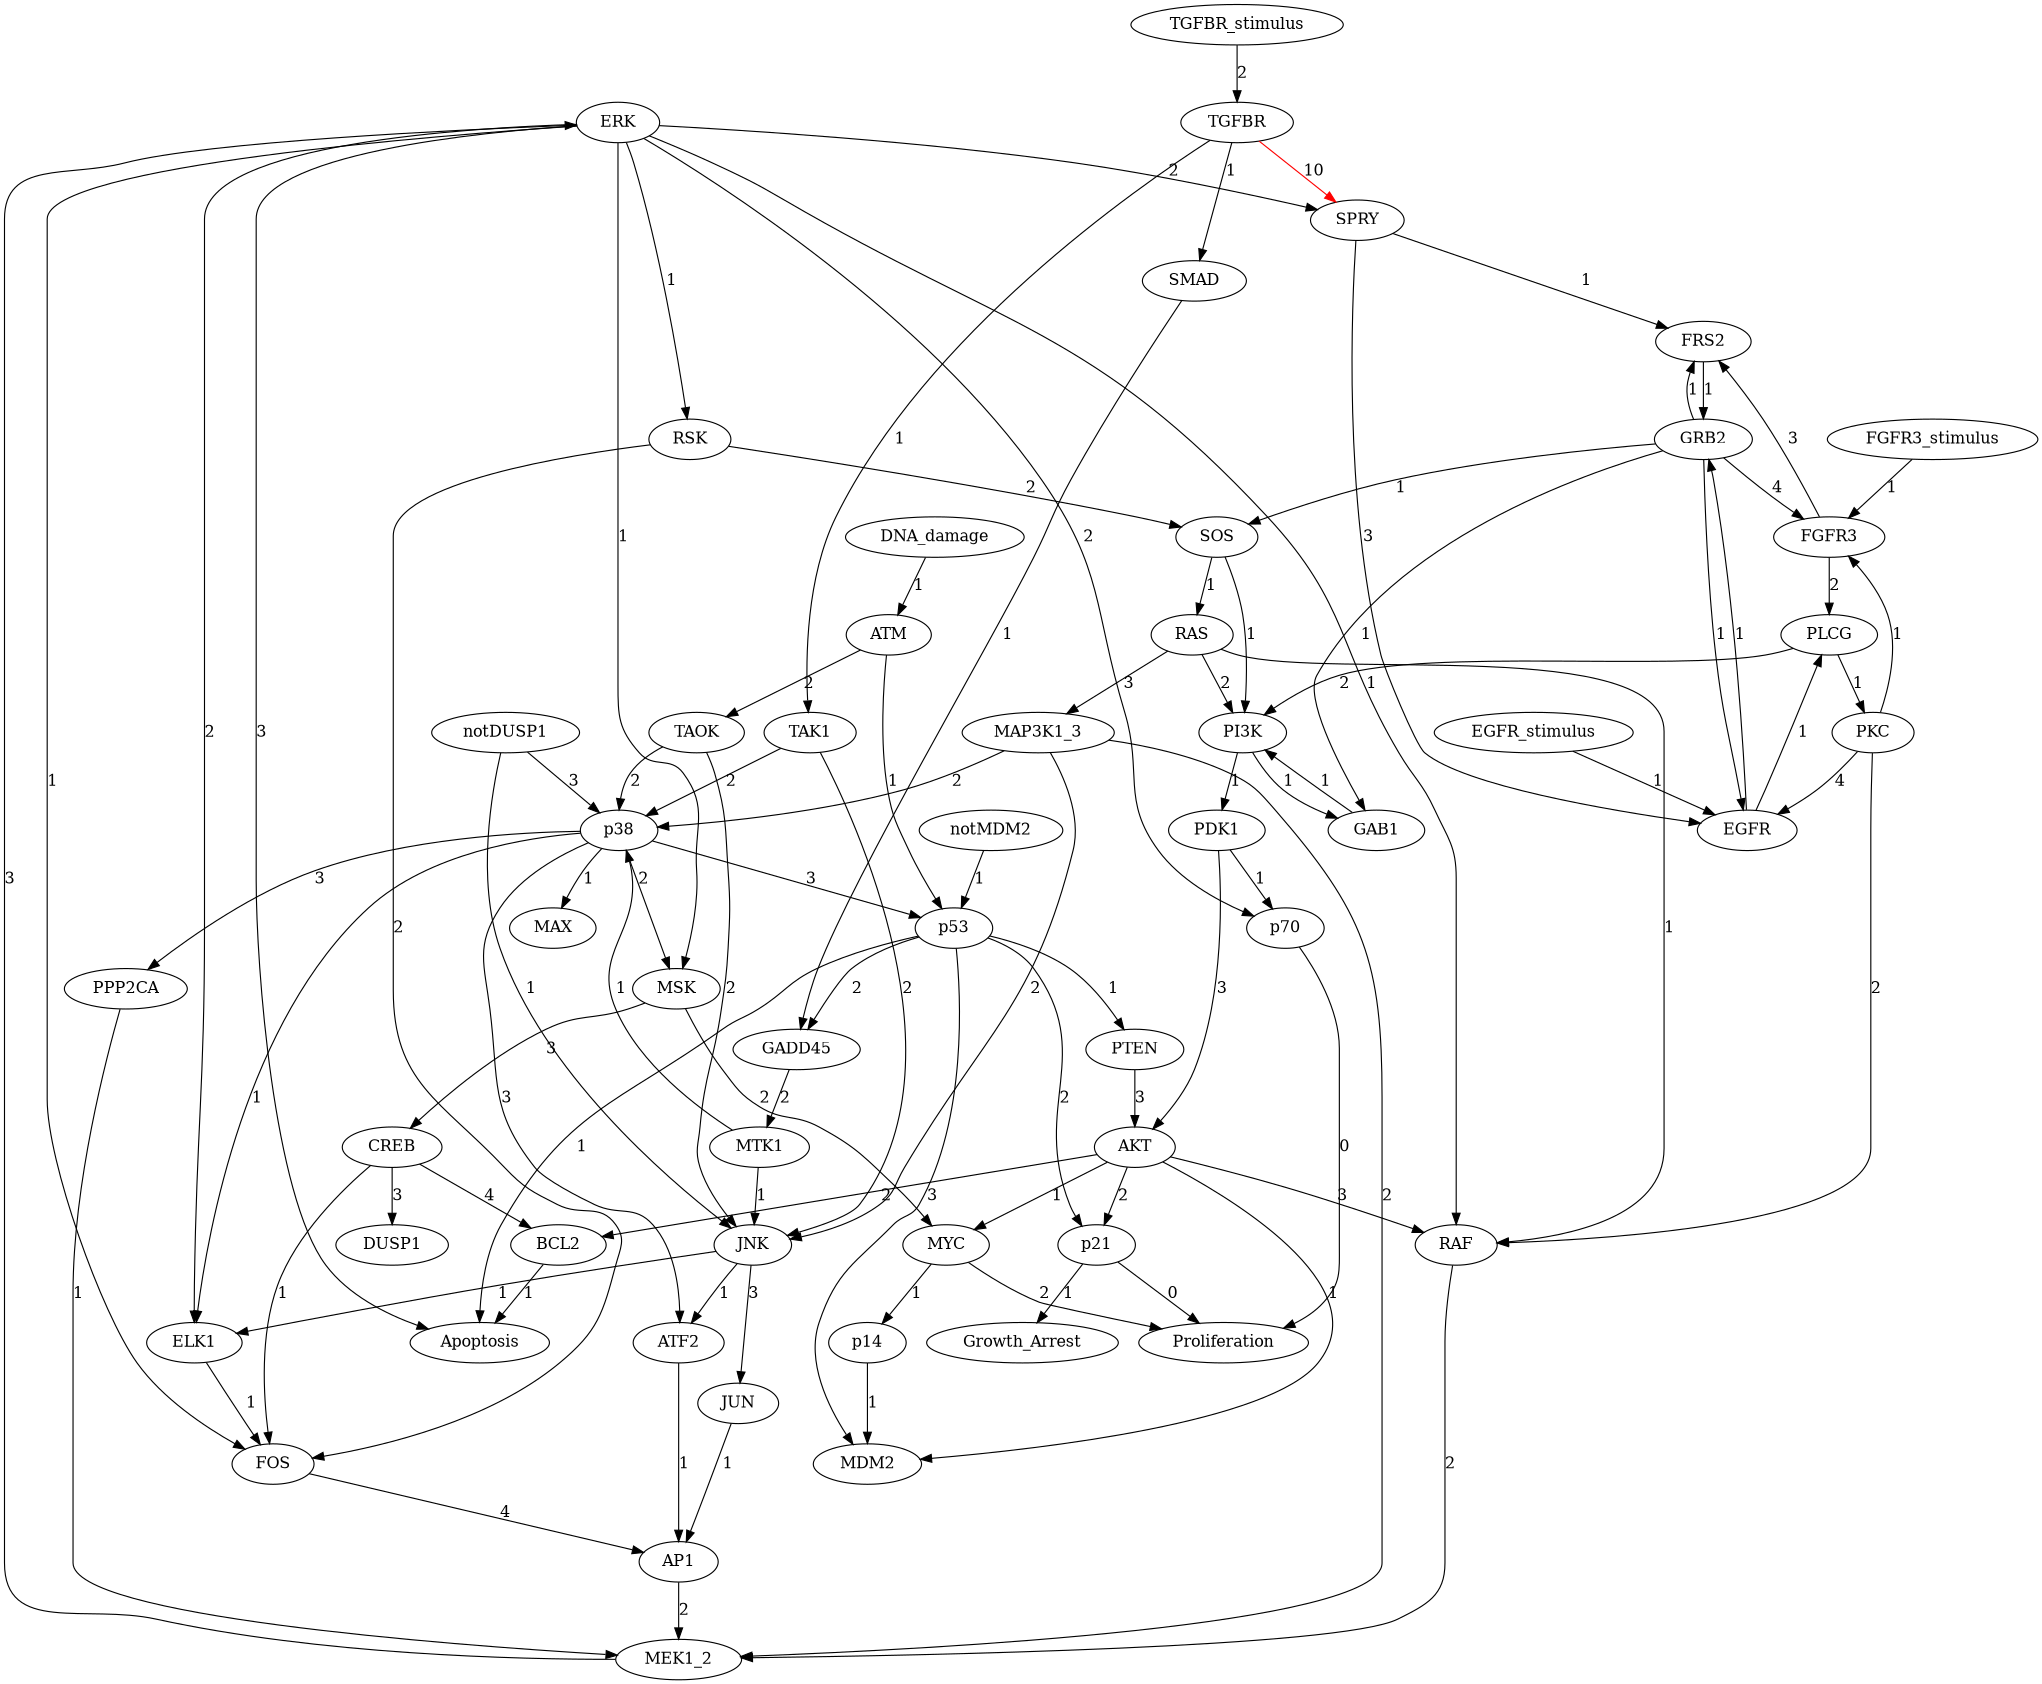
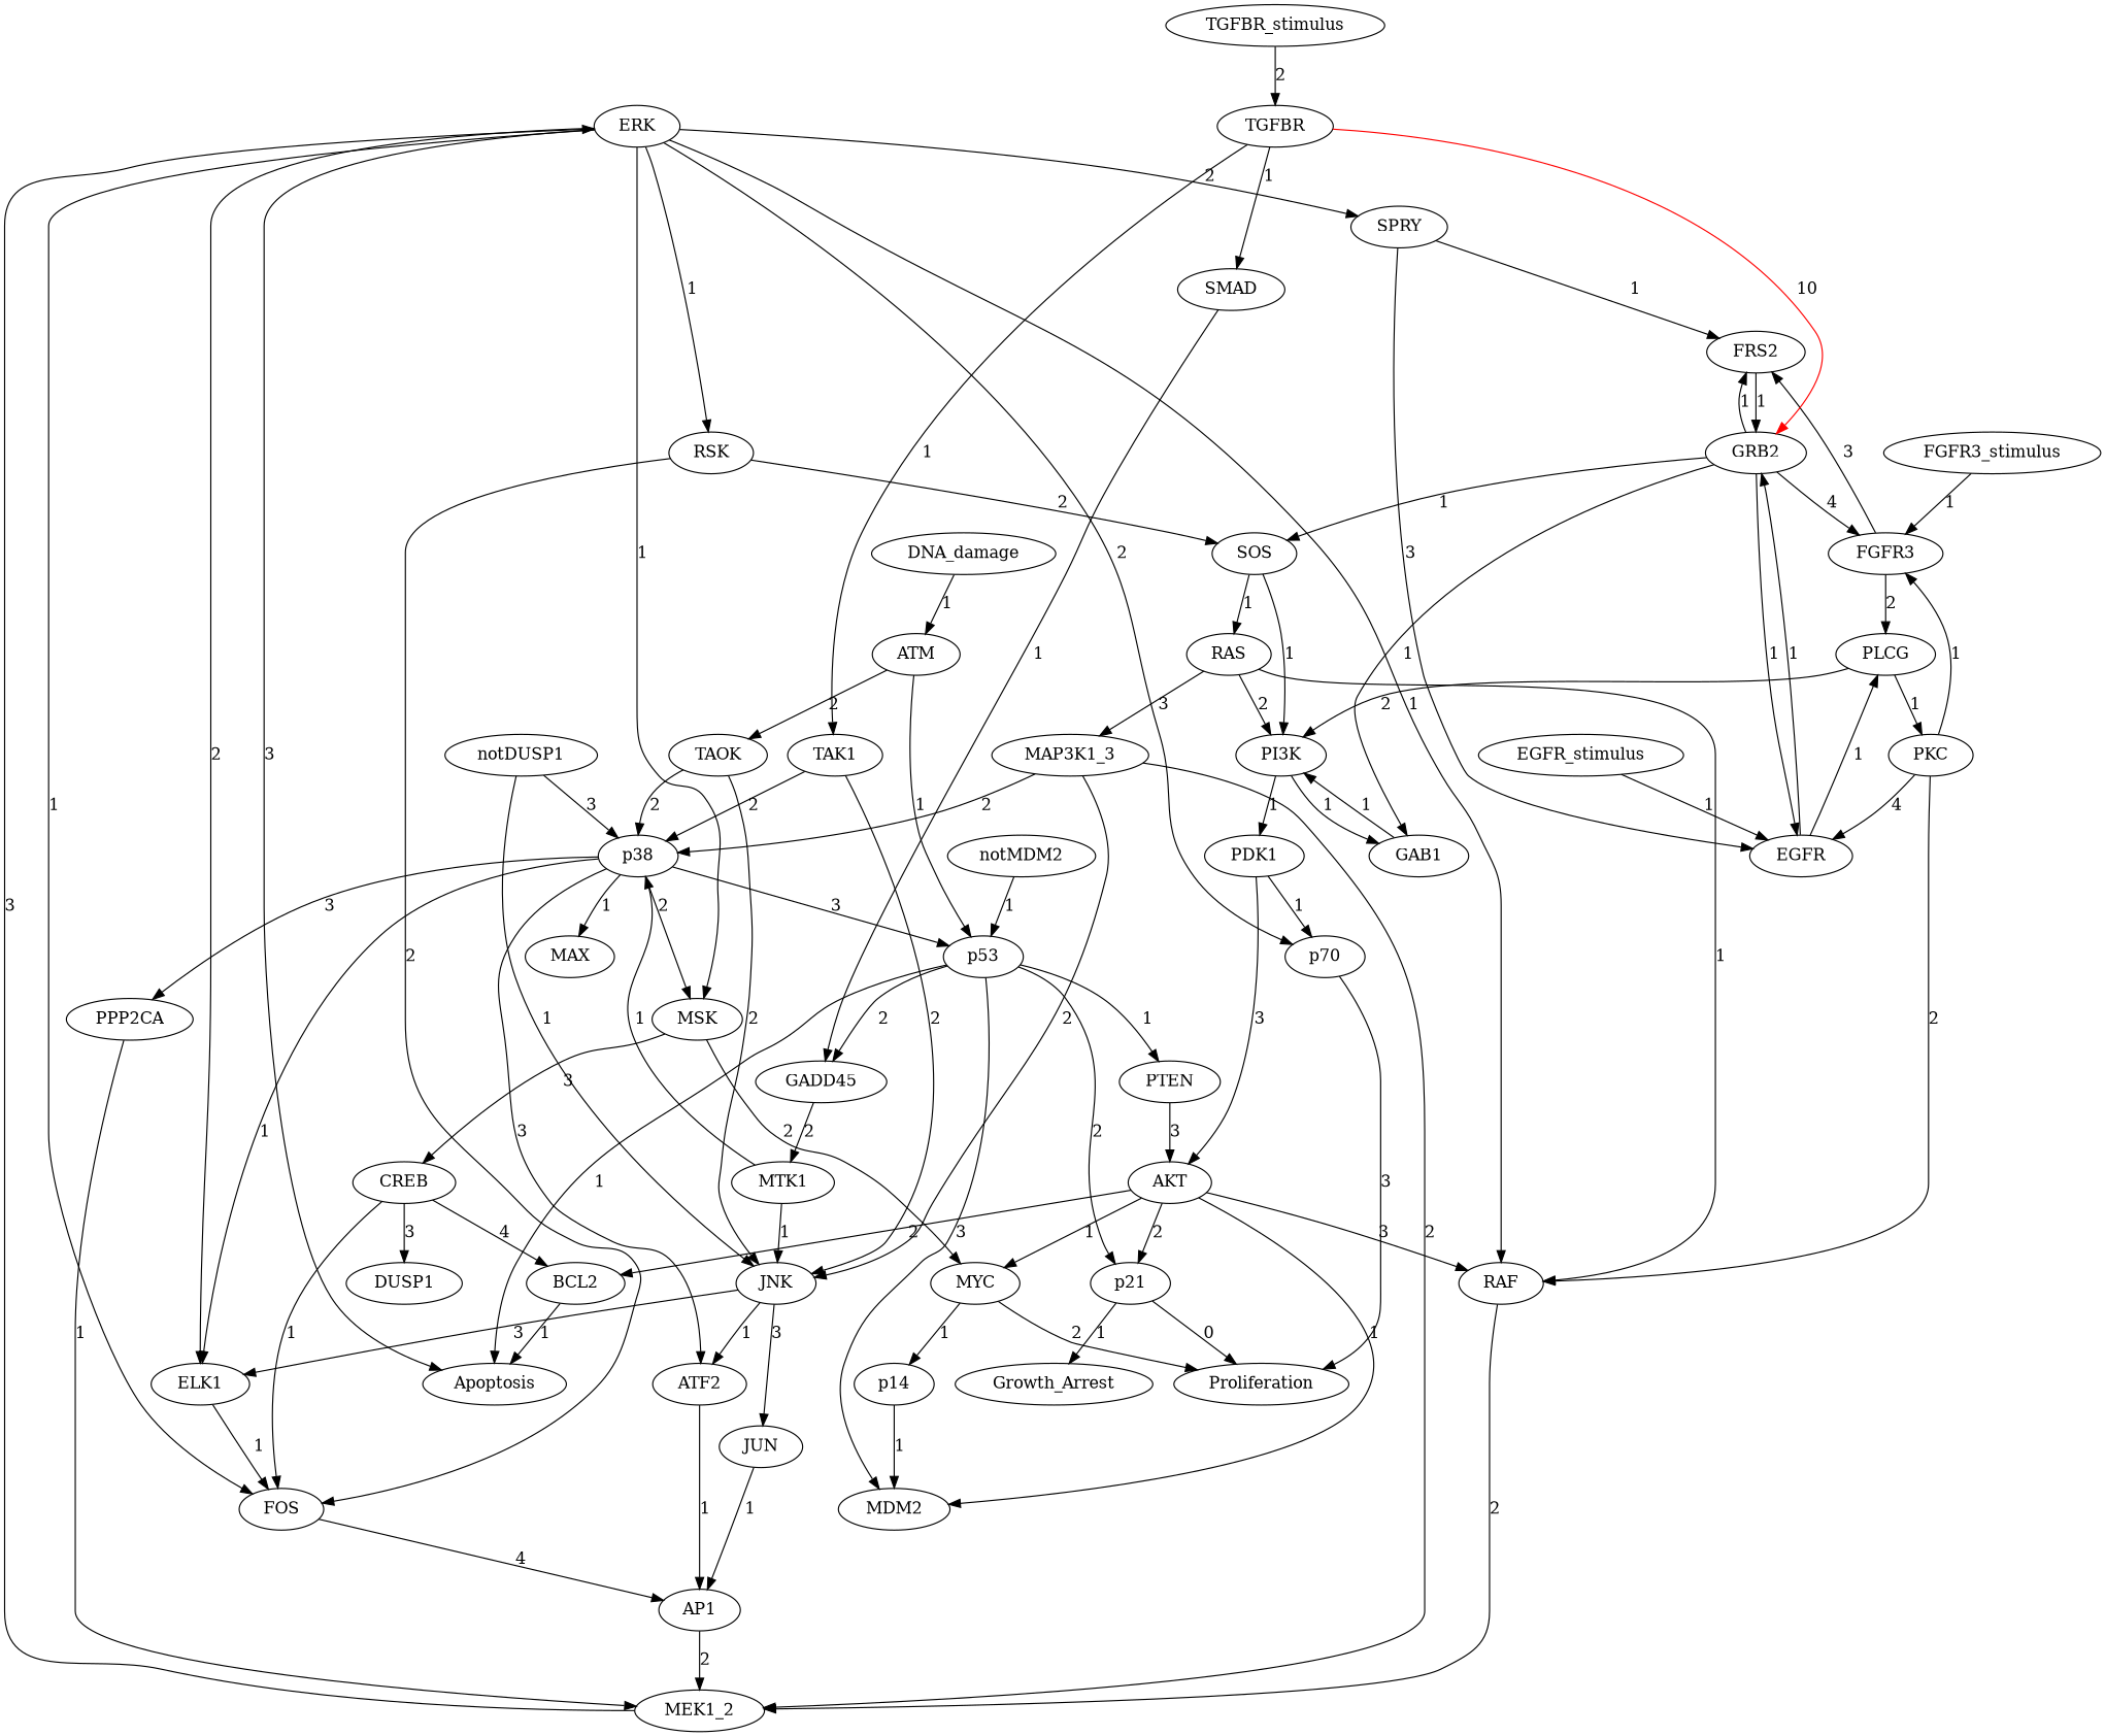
  strict digraph {
    edge [color=black]
    " ERK " [equation="  ( MEK1_2 ) "]
    " RSK " [equation="  ( ERK ) "]
    " MSK " [equation="  ( p38 )  || ( ERK ) "]
    " SPRY " [equation="  ( ERK ) "]
    " p70 " [equation="  ( PDK1 && (  (  ( ERK )  )  ) ) "]
    " ELK1 " [equation="  ( p38 )  || ( JNK )  || ( ERK ) "]
    " Apoptosis " [equation="  (  (  ( FOXO3 && (  (  ( p53 )  )  )  ) && not ( BCL2  )  ) && not ( ERK  )  ) "]
    " FOS " [equation="  ( ERK && (  (  ( RSK )  && (  (  ( ELK1 || CREB )  )  )  )  ) ) "]
    " RAF " [equation="  (  (  ( RAS  ) && not ( AKT  )  ) && not ( ERK  )  )  || (  (  ( PKC  ) && not ( AKT  )  ) && not ( ERK  )  ) "]
    " SOS " [equation="  (  ( GRB2  ) && not ( RSK  )  ) "]
    " MYC " [equation="  ( MSK && (  (  ( AKT )  )  ) ) "]
    " CREB " [equation="  ( MSK ) "]
    " FRS2 " [equation="  (  (  ( FGFR3  ) && not ( SPRY  )  ) && not ( GRB2  )  ) "]
    " EGFR " [equation="  (  (  ( EGFR_stimulus  ) && not ( PKC  )  ) && not ( GRB2  )  )  || (  (  ( SPRY  ) && not ( PKC  )  ) && not ( GRB2  )  ) "]
    " Proliferation " [equation="  (  ( p70 && (  (  ( MYC )  )  )  ) && not ( p21  )  ) "]
    " AP1 " [equation="  ( JUN && (  (  ( FOS || ATF2 )  )  ) ) "]
    " MEK1_2 " [equation="  (  (  ( RAF  ) && not ( AP1  )  ) && not ( PPP2CA  )  )  || (  (  ( MAP3K1_3  ) && not ( AP1  )  ) && not ( PPP2CA  )  ) "]
    " p14 " [equation="  ( MYC ) "]
    " MDM2 " [equation="  (  ( AKT  ) && not ( p14  )  )  || (  ( p53  ) && not ( p14  )  ) "]
    " p53 " [equation="  ( p38 && (  (  ( notMDM2 )  )  ) )  || ( ATM && (  (  ( notMDM2 )  )  ) ) "]
    " p21 " [equation="  (  ( p53  ) && not ( AKT  )  ) "]
    " GADD45 " [equation="  ( p53 )  || ( SMAD ) "]
    " PTEN " [equation="  ( p53 ) "]
    " Growth_Arrest " [equation="  ( p21 ) "]
    " MTK1 " [equation="  ( GADD45 ) "]
    " AKT " [equation="  (  ( PDK1  ) && not ( PTEN  )  ) "]
    " RAS " [equation="  ( SOS )  || ( PLCG ) "]
    " PI3K " [equation="  ( GAB1 )  || ( RAS && (  (  ( SOS )  )  ) ) "]
    " MAP3K1_3 " [equation="  ( RAS ) "]
    " PDK1 " [equation="  ( PI3K ) "]
    " GAB1 " [equation="  ( PI3K )  || ( GRB2 ) "]
    " p38 " [equation="  ( TAK1 && (  (  ( notDUSP1 )  )  ) )  || ( MAP3K1_3 && (  (  ( MTK1 )  )  ) )  || ( MTK1 && (  (  ( notDUSP1 )  )  ) )  || ( TAOK && (  (  ( MAP3K1_3 )  )  ) ) "]
    " JNK " [equation="  ( TAK1 && (  (  ( TAOK )  )  ) )  || ( MAP3K1_3 && (  (  ( notDUSP1 )  )  ) )  || ( MTK1 && (  (  ( notDUSP1 )  )  ) )  || ( TAOK && (  (  ( MTK1 )  )  ) ) "]
    " SMAD " [equation="  ( TGFBR ) "]
    " MAX " [equation="  ( p38 ) "]
    " DUSP1 " [equation="  ( CREB ) "]
    " BCL2 " [equation="  ( CREB && (  (  ( AKT )  )  ) ) "]
    " GRB2 " [equation="  ( FRS2 )  || ( TGFBR )  || ( EGFR ) "]
    " PLCG " [equation="  ( EGFR )  || ( FGFR3 ) "]
    " FGFR3 " [equation="  (  (  ( FGFR3_stimulus  ) && not ( GRB2  )  ) && not ( PKC  )  ) "]
    " ATF2 " [equation="  ( JNK )  || ( p38 ) "]
    " PPP2CA " [equation="  ( p38 ) "]
    " PKC " [equation="  ( PLCG ) "]
    " JUN " [equation="  ( JNK ) "]
    " ATM " [equation="  ( DNA_damage ) "]
    " TAOK " [equation="  ( ATM ) "]
    " TGFBR " [equation="  ( TGFBR_stimulus ) "]
    " TAK1 " [equation="  ( TGFBR ) "]
    " notMDM2 "
    " notDUSP1 "
    " DNA_damage "
    " EGFR_stimulus "
    " TGFBR_stimulus "
    " FGFR3_stimulus "
    " ERK " -> " RSK " [label=1]
    " ERK " -> " MSK " [label=1]
    " ERK " -> " SPRY " [label=2]
    " ERK " -> " p70 " [label=2]
    " ERK " -> " ELK1 " [label=2]
    " ERK " -> " Apoptosis " [label=3]
    " ERK " -> " FOS " [label=1]
    " ERK " -> " RAF " [label=1]
    " RSK " -> " FOS " [label=2]
    " RSK " -> " SOS " [label=2]
    " MSK " -> " MYC " [label=2]
    " MSK " -> " CREB " [label=3]
    " SPRY " -> " FRS2 " [label=1]
    " SPRY " -> " EGFR " [label=3]
-   " p70 " -> " Proliferation " [label=0]
+   " p70 " -> " Proliferation " [label=3]
    " ELK1 " -> " FOS " [label=1]
    " FOS " -> " AP1 " [label=4]
    " RAF " -> " MEK1_2 " [label=2]
    " SOS " -> " RAS " [label=1]
    " SOS " -> " PI3K " [label=1]
    " MYC " -> " Proliferation " [label=2]
    " MYC " -> " p14 " [label=1]
    " CREB " -> " FOS " [label=1]
    " CREB " -> " DUSP1 " [label=3]
    " CREB " -> " BCL2 " [label=4]
    " FRS2 " -> " GRB2 " [label=1]
    " EGFR " -> " GRB2 " [label=1]
    " EGFR " -> " PLCG " [label=1]
    " AP1 " -> " MEK1_2 " [label=2]
    " MEK1_2 " -> " ERK " [label=3]
    " p14 " -> " MDM2 " [label=1]
    " p53 " -> " Apoptosis " [label=1]
    " p53 " -> " MDM2 " [label=3]
    " p53 " -> " p21 " [label=2]
    " p53 " -> " GADD45 " [label=2]
    " p53 " -> " PTEN " [label=1]
    " p21 " -> " Proliferation " [label=0]
    " p21 " -> " Growth_Arrest " [label=1]
    " GADD45 " -> " MTK1 " [label=2]
    " PTEN " -> " AKT " [label=3]
    " MTK1 " -> " p38 " [label=1]
    " MTK1 " -> " JNK " [label=1]
    " AKT " -> " RAF " [label=3]
    " AKT " -> " MYC " [label=1]
    " AKT " -> " MDM2 " [label=1]
    " AKT " -> " p21 " [label=2]
    " AKT " -> " BCL2 " [label=2]
    " RAS " -> " RAF " [label=1]
    " RAS " -> " PI3K " [label=2]
    " RAS " -> " MAP3K1_3 " [label=3]
    " PI3K " -> " PDK1 " [label=1]
    " PI3K " -> " GAB1 " [label=1]
    " MAP3K1_3 " -> " MEK1_2 " [label=2]
    " MAP3K1_3 " -> " p38 " [label=2]
    " MAP3K1_3 " -> " JNK " [label=2]
    " PDK1 " -> " p70 " [label=1]
    " PDK1 " -> " AKT " [label=3]
    " GAB1 " -> " PI3K " [label=1]
    " p38 " -> " MSK " [label=2]
    " p38 " -> " ELK1 " [label=1]
    " p38 " -> " p53 " [label=3]
    " p38 " -> " MAX " [label=1]
    " p38 " -> " ATF2 " [label=3]
    " p38 " -> " PPP2CA " [label=3]
-   " JNK " -> " ELK1 " [label=1]
+   " JNK " -> " ELK1 " [label=3]
    " JNK " -> " ATF2 " [label=1]
    " JNK " -> " JUN " [label=3]
    " SMAD " -> " GADD45 " [label=1]
    " BCL2 " -> " Apoptosis " [label=1]
    " GRB2 " -> " SOS " [label=1]
    " GRB2 " -> " FRS2 " [label=1]
    " GRB2 " -> " EGFR " [label=1]
    " GRB2 " -> " GAB1 " [label=1]
    " GRB2 " -> " FGFR3 " [label=4]
    " PLCG " -> " PI3K " [label=2]
    " PLCG " -> " PKC " [label=1]
    " FGFR3 " -> " FRS2 " [label=3]
    " FGFR3 " -> " PLCG " [label=2]
    " ATF2 " -> " AP1 " [label=1]
    " PPP2CA " -> " MEK1_2 " [label=1]
    " PKC " -> " RAF " [label=2]
    " PKC " -> " EGFR " [label=4]
    " PKC " -> " FGFR3 " [label=1]
    " JUN " -> " AP1 " [label=1]
    " ATM " -> " p53 " [label=1]
    " ATM " -> " TAOK " [label=2]
    " TAOK " -> " p38 " [label=2]
    " TAOK " -> " JNK " [label=2]
    " TGFBR " -> " SMAD " [label=1]
-   " TGFBR " -> " SPRY " [color=red label=10]
+   " TGFBR " -> " GRB2 " [color=red label=10]
    " TGFBR " -> " TAK1 " [label=1]
    " TAK1 " -> " p38 " [label=2]
    " TAK1 " -> " JNK " [label=2]
    " notMDM2 " -> " p53 " [label=1]
    " notDUSP1 " -> " p38 " [label=3]
    " notDUSP1 " -> " JNK " [label=1]
    " DNA_damage " -> " ATM " [label=1]
    " EGFR_stimulus " -> " EGFR " [label=1]
    " TGFBR_stimulus " -> " TGFBR " [label=2]
    " FGFR3_stimulus " -> " FGFR3 " [label=1]
  }
